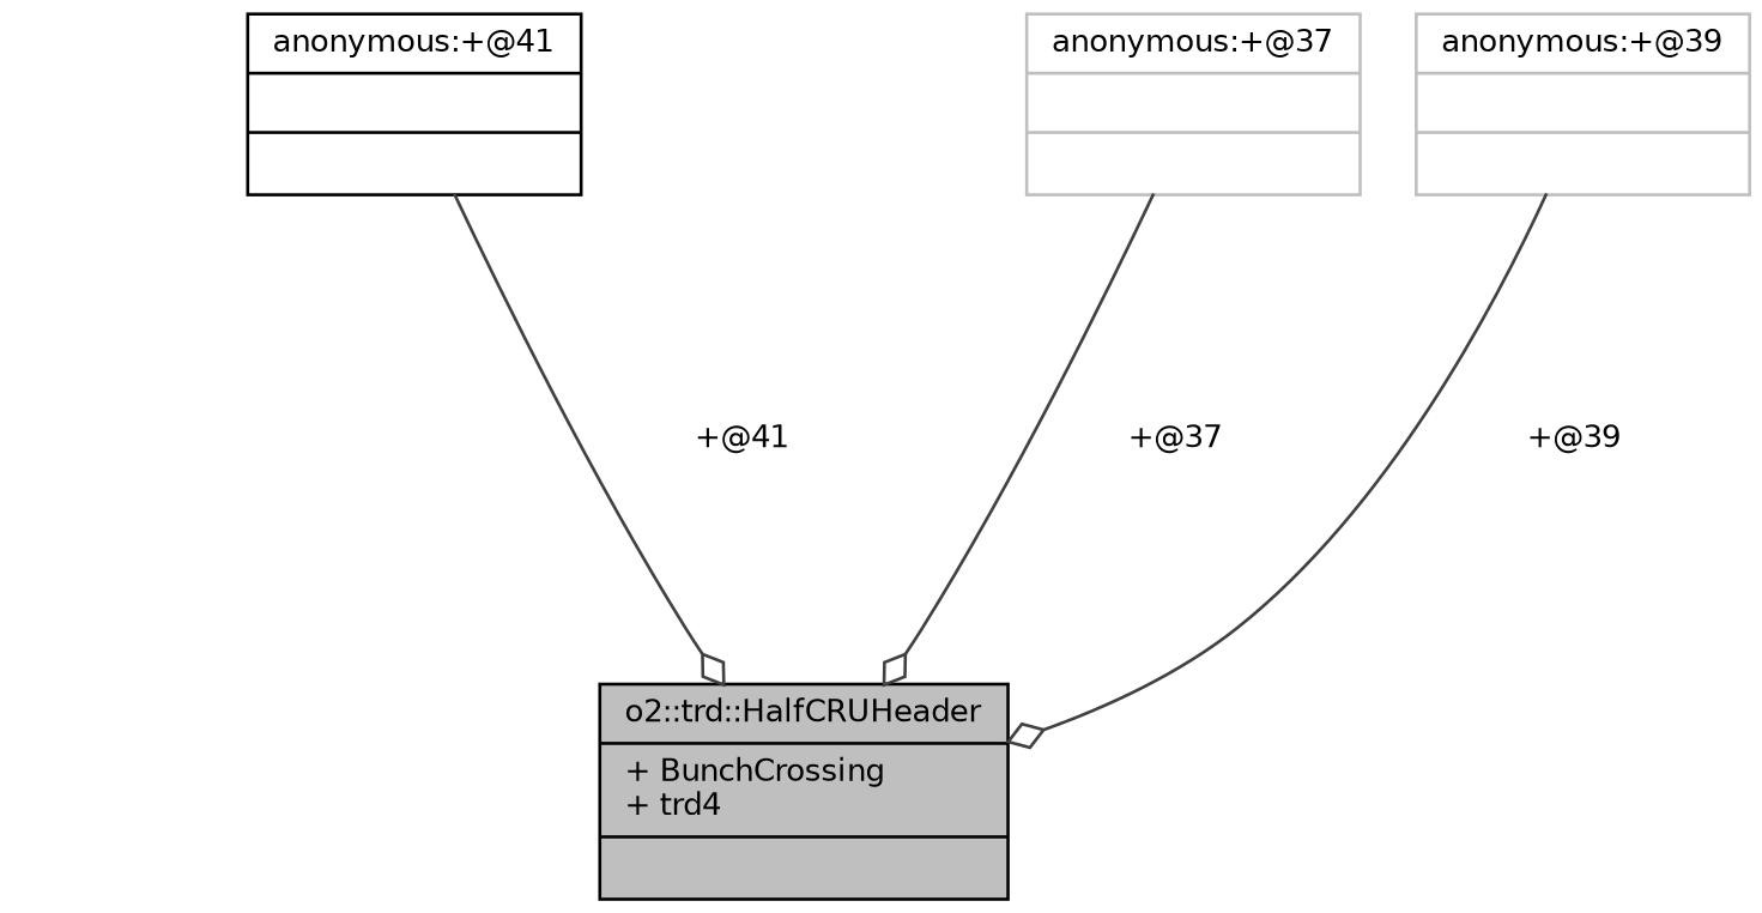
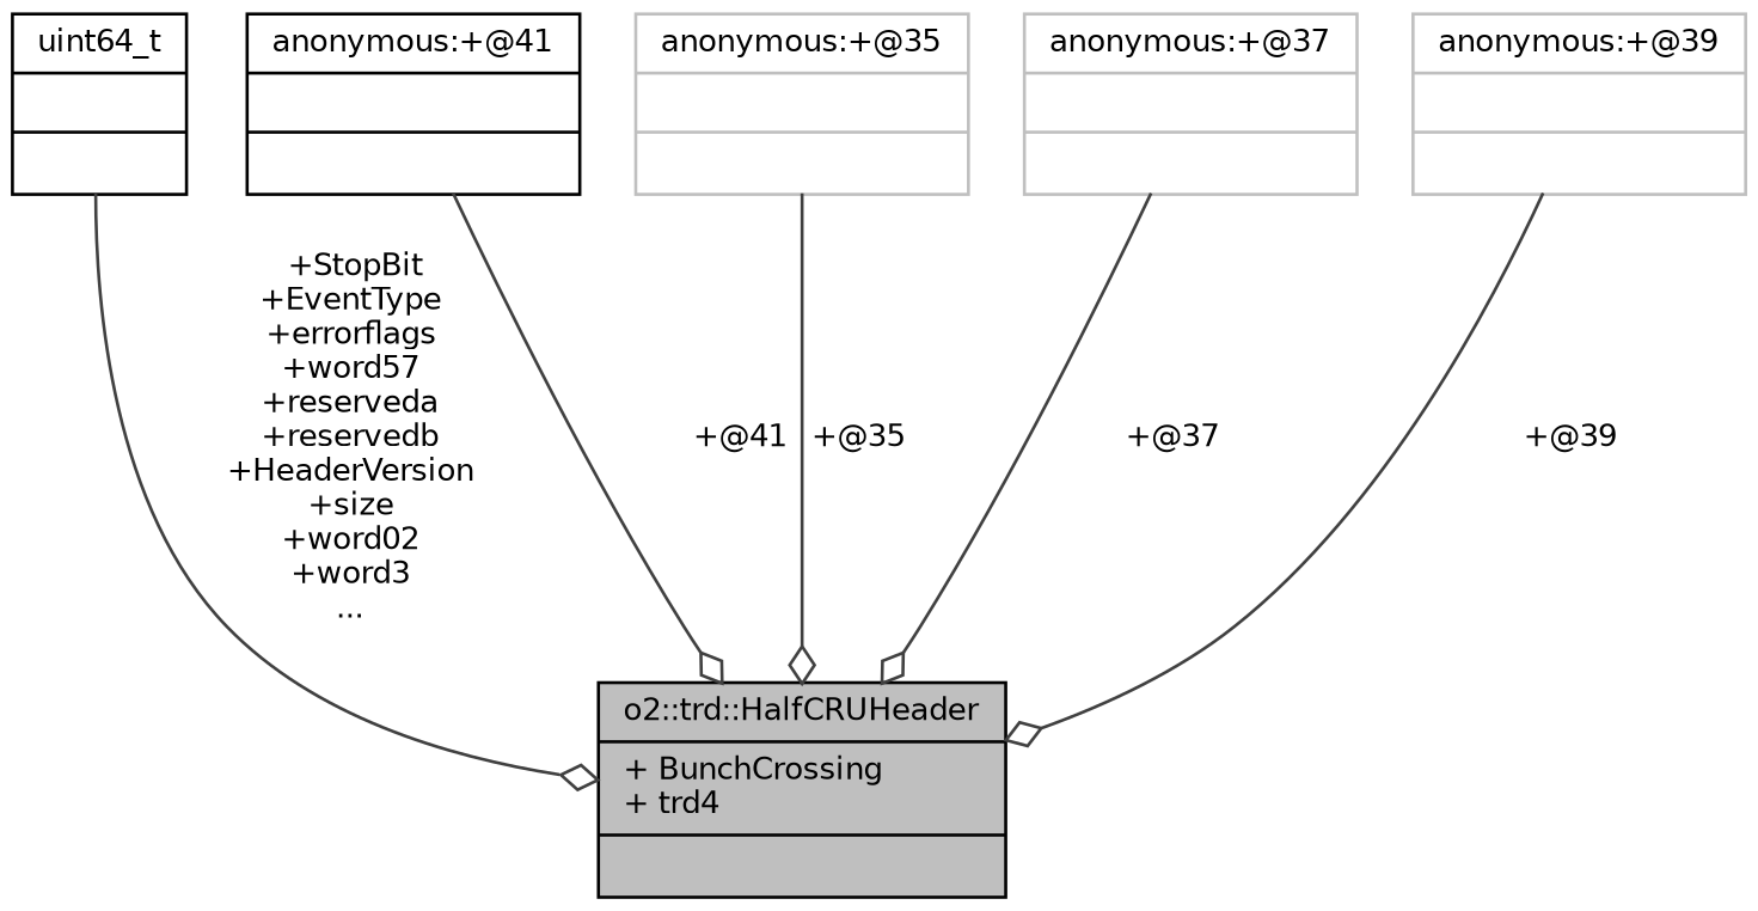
  digraph {
    node [color=black fontname=Helvetica fontsize=10 shape=record]
    edge [arrowhead=odiamond color=grey25 fontname=Helvetica fontsize=10 labelfontname=Helvetica labelfontsize=10 style=solid]
    n1 [fillcolor=grey75 fontcolor=black height=0.2 label="{o2::trd::HalfCRUHeader\n|+ BunchCrossing\l+ trd4\l|}" style=filled width=0.4]
+   n2 [height=0.2 label="{uint64_t\n||}" width=0.4]
    n3 [height=0.2 label="{anonymous:+@41\n||}" width=0.4]
+   n4 [color=grey75 height=0.2 label="{anonymous:+@35\n||}" width=0.4]
    n5 [color=grey75 height=0.2 label="{anonymous:+@37\n||}" width=0.4]
    n6 [color=grey75 height=0.2 label="{anonymous:+@39\n||}" width=0.4]
+   n2 -> n1 [label=" +StopBit\n+EventType\n+errorflags\n+word57\n+reserveda\n+reservedb\n+HeaderVersion\n+size\n+word02\n+word3\n..."]
    n3 -> n1 [label=" +@41"]
+   n4 -> n1 [label=" +@35"]
    n5 -> n1 [label=" +@37"]
    n6 -> n1 [label=" +@39"]
  }
